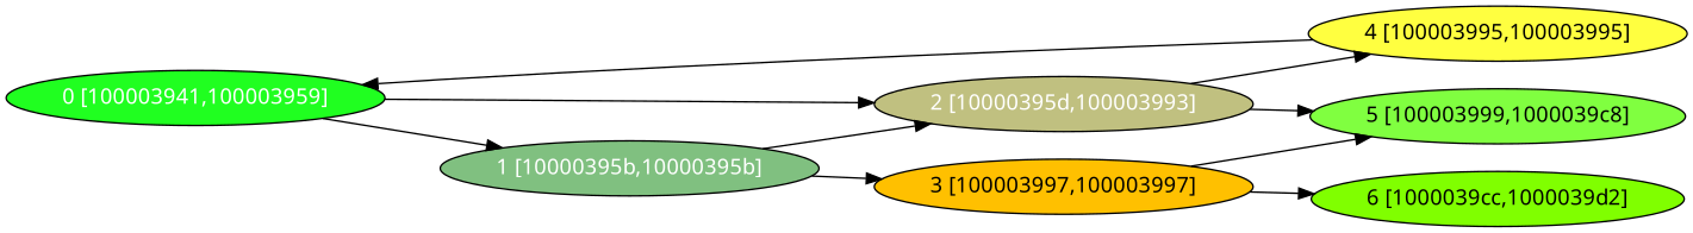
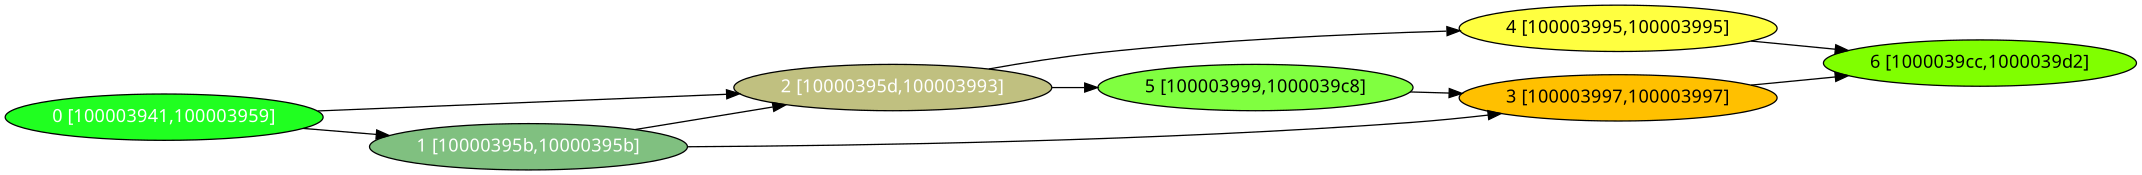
  digraph {
    fontname="Noto Sans"
    rankdir=LR
    node [fontcolor="#000000" fontname="Noto Sans" shape=oval style=filled]
    edge [fontname="Noto Sans"]
    n1 [fillcolor="#20FF20" fontcolor="#ffffff" label="0 [100003941,100003959]"]
    n2 [fillcolor="#80C080" fontcolor="#ffffff" label="1 [10000395b,10000395b]"]
    n3 [fillcolor="#C0C080" fontcolor="#ffffff" label="2 [10000395d,100003993]"]
    n4 [fillcolor="#FFC000" label="3 [100003997,100003997]"]
    n5 [fillcolor="#FFFF40" label="4 [100003995,100003995]"]
    n6 [fillcolor="#80FF40" label="5 [100003999,1000039c8]"]
    n7 [fillcolor="#80FF00" label="6 [1000039cc,1000039d2]"]
    n1 -> n2
    n1 -> n3
    n2 -> n3
    n2 -> n4
    n3 -> n5
    n3 -> n6
-   n4 -> n6
+   n6 -> n4
    n4 -> n7
-   n5 -> n1
+   n5 -> n7
  }
